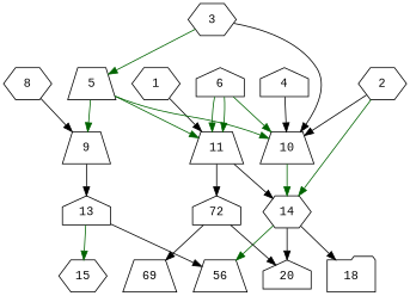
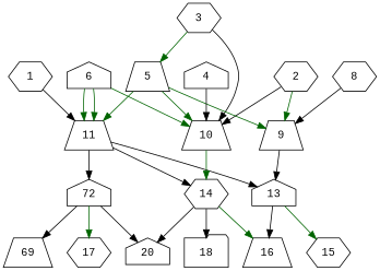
  digraph {
    fontname="Liberation Mono"
    node [alpha=0.10 fontname="Liberation Mono" shape=hexagon]
    edge [color=black fontname="Liberation Mono"]
    1 [alpha=0.07 expect_size=30742528]
    11 [expect_size=15836160 shape=trapezium]
    13 [alpha=0.12 expect_size=7812096 shape=house]
    14 [alpha=0.00 expect_size=39924736]
    n5 [alpha=0.17 expect_size=31413248 label=72 shape=house]
    15 [alpha=0.12 expect_size=15397888]
-   16 [alpha=0.15 expect_size=12022784 shape=trapezium label=56]
+   16 [alpha=0.15 expect_size=12022784 shape=trapezium]
    20 [alpha=0.05 expect_size=5650432 shape=house]
    18 [alpha=0.13 expect_size=35883008 shape=folder]
+   17 [alpha=0.18 expect_size=26290176]
    n11 [alpha=0.17 expect_size=11669504 label=69 shape=trapezium]
    2 [expect_size=18635776]
    9 [alpha=0.17 expect_size=21722112 shape=trapezium]
    10 [alpha=0.01 expect_size=17628160 shape=trapezium]
    3 [alpha=0.14 expect_size=10095616]
    5 [alpha=0.19 expect_size=47933440 shape=trapezium]
    4 [expect_size=42986496 shape=house]
    6 [alpha=0.06 expect_size=33653760 shape=house]
    8 [expect_size=16628736]
    1 -> 11
+   11 -> 13
    11 -> 14
    11 -> n5
    13 -> 15 [color=darkgreen]
    13 -> 16
    14 -> 16 [color=darkgreen]
    14 -> 20
    14 -> 18
    n5 -> 20
+   n5 -> 17 [color=darkgreen]
    n5 -> n11
-   2 -> 14 [color=darkgreen]
+   2 -> 9 [color=darkgreen]
    2 -> 10
    9 -> 13
    10 -> 14 [color=darkgreen]
    3 -> 10
    3 -> 5 [color=darkgreen]
    5 -> 11 [color=darkgreen]
    5 -> 9 [color=darkgreen]
    5 -> 10 [color=darkgreen]
    4 -> 10
    6 -> 11 [color=darkgreen]
    6 -> 11 [color=darkgreen]
    6 -> 10 [color=darkgreen]
    8 -> 9
  }
